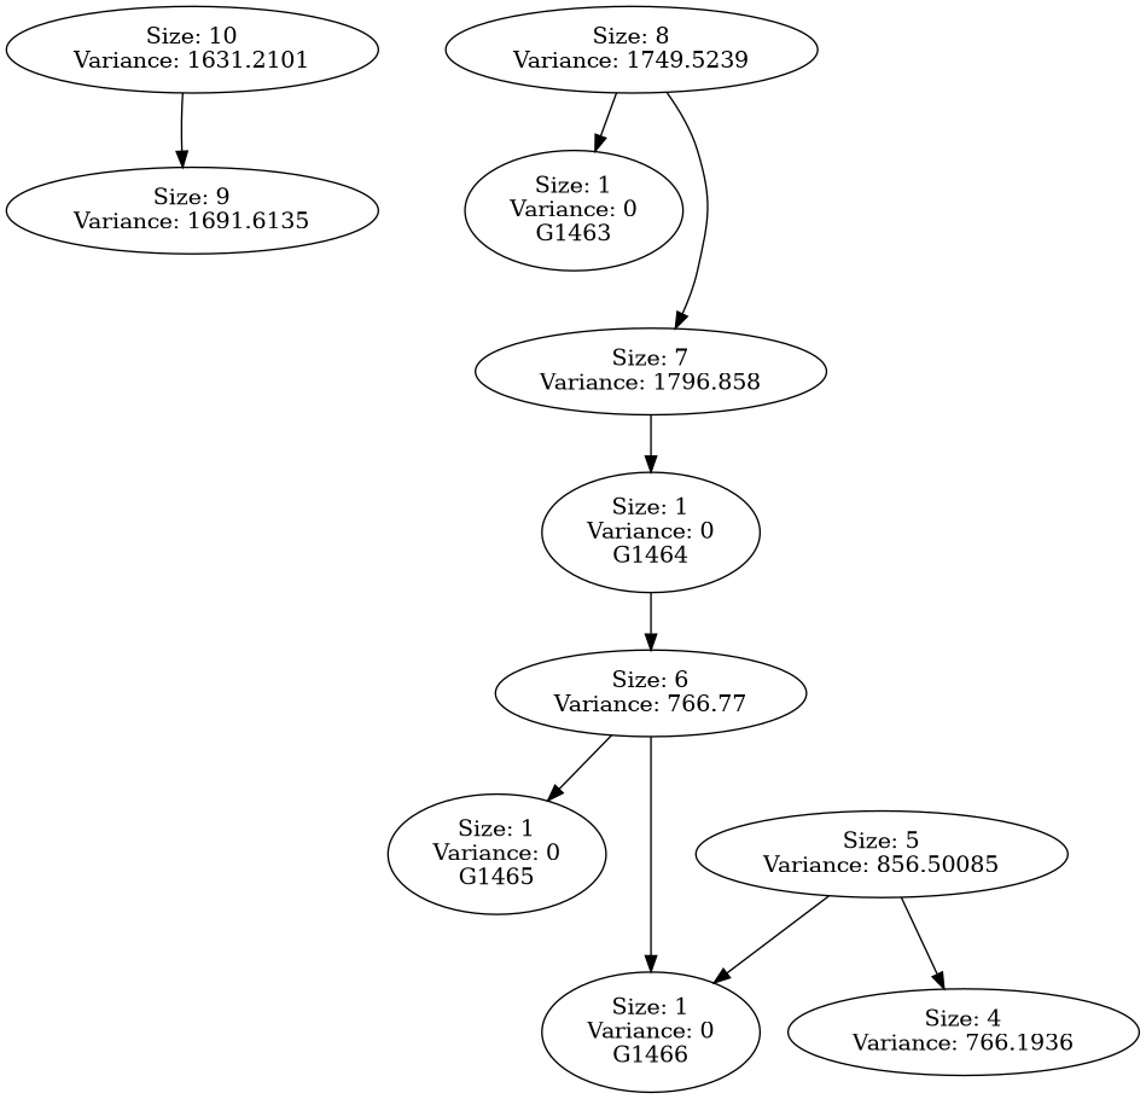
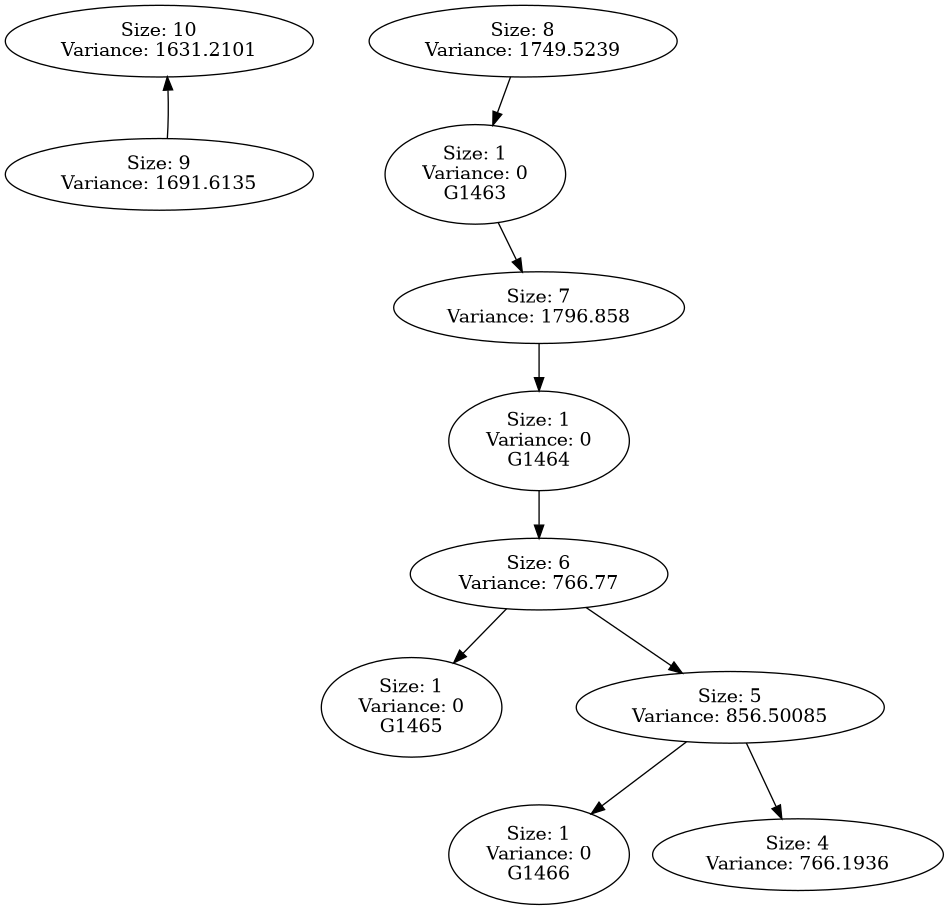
  digraph {
    L=5
    "Size: 10\nVariance: 1631.2101"
    "Size: 9\nVariance: 1691.6135"
    "Size: 8\nVariance: 1749.5239"
    "Size: 1\nVariance: 0\nG1463"
    "Size: 7\nVariance: 1796.858"
    "Size: 1\nVariance: 0\nG1464"
    "Size: 6\nVariance: 766.77"
    "Size: 1\nVariance: 0\nG1465"
    "Size: 5\nVariance: 856.50085"
    "Size: 1\nVariance: 0\nG1466"
    "Size: 4\nVariance: 766.1936"
-   "Size: 10\nVariance: 1631.2101" -> "Size: 9\nVariance: 1691.6135"
+   "Size: 9\nVariance: 1691.6135" -> "Size: 10\nVariance: 1631.2101"
    "Size: 8\nVariance: 1749.5239" -> "Size: 1\nVariance: 0\nG1463"
-   "Size: 8\nVariance: 1749.5239" -> "Size: 7\nVariance: 1796.858"
+   "Size: 1\nVariance: 0\nG1463" -> "Size: 7\nVariance: 1796.858"
    "Size: 7\nVariance: 1796.858" -> "Size: 1\nVariance: 0\nG1464"
    "Size: 1\nVariance: 0\nG1464" -> "Size: 6\nVariance: 766.77"
    "Size: 6\nVariance: 766.77" -> "Size: 1\nVariance: 0\nG1465"
-   "Size: 6\nVariance: 766.77" -> "Size: 1\nVariance: 0\nG1466"
+   "Size: 6\nVariance: 766.77" -> "Size: 5\nVariance: 856.50085"
    "Size: 5\nVariance: 856.50085" -> "Size: 1\nVariance: 0\nG1466"
    "Size: 5\nVariance: 856.50085" -> "Size: 4\nVariance: 766.1936"
  }
